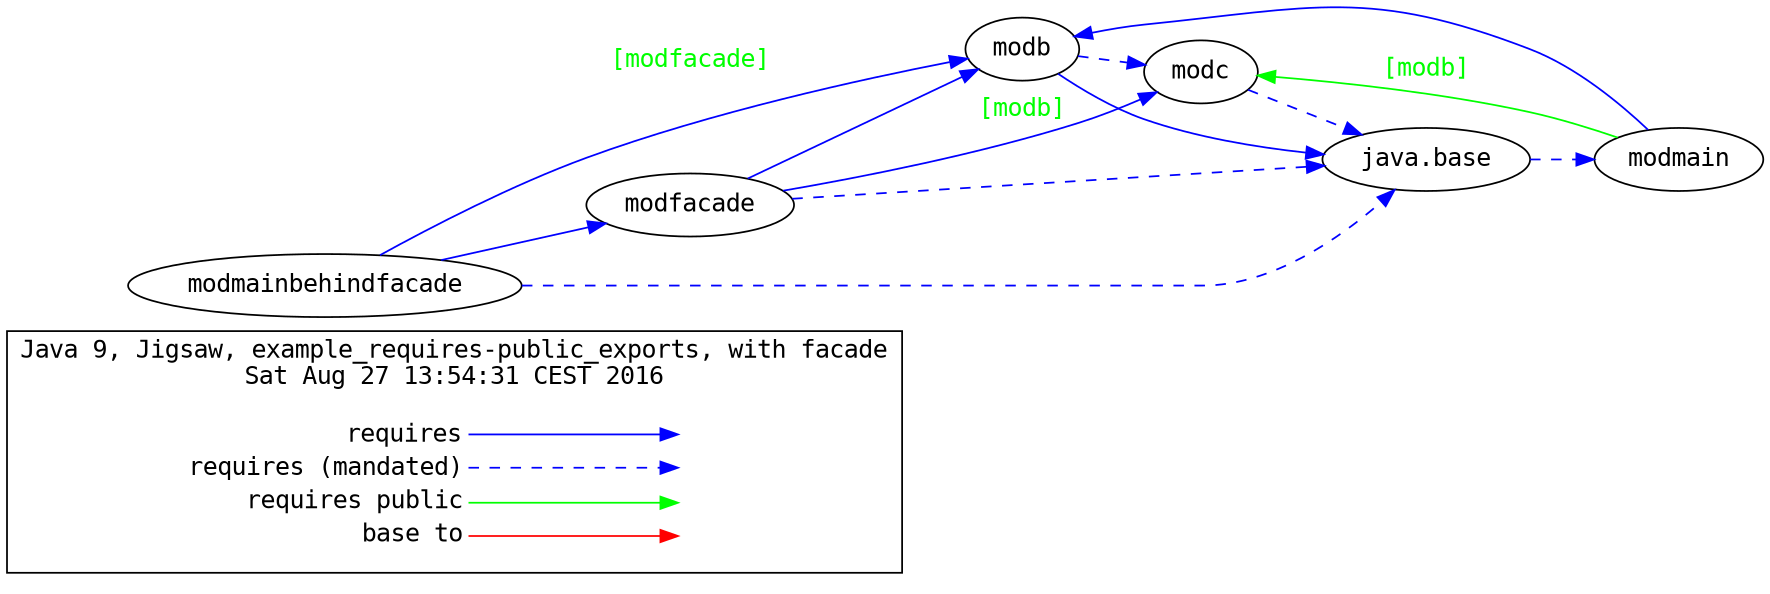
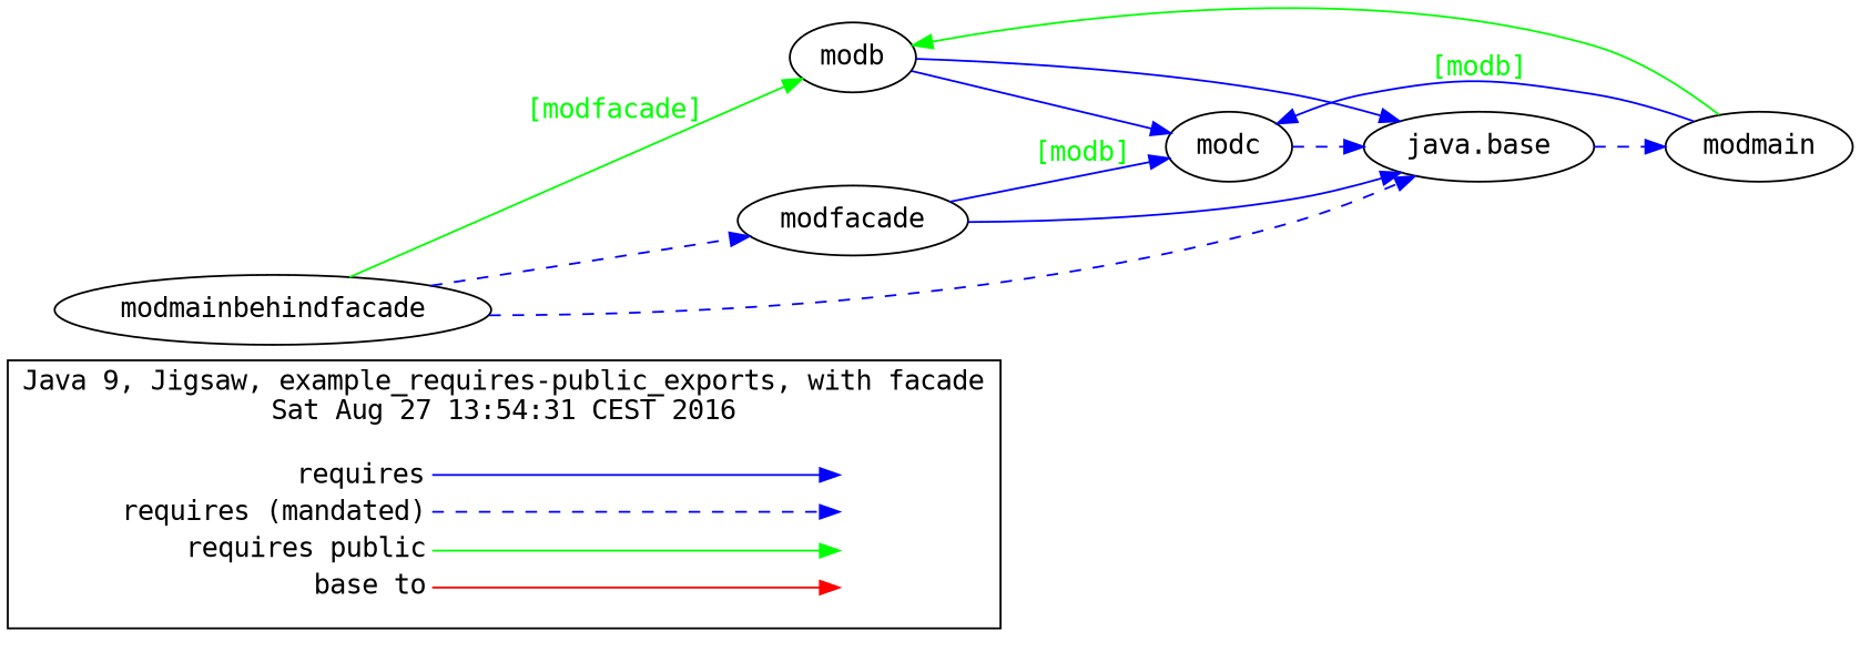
  digraph {
    rankdir=LR
    node [fontname=Consolas shape=ellipse]
    edge [color="#0000ff" fontcolor="#0000ff" fontname=Consolas weight=16]
    n1 [label=<<table border="0" cellpadding="2" cellspacing="0" cellborder="0">     <tr><td align="right" port="i1">requires</td></tr>     <tr><td align="right" port="i2">requires (mandated)</td></tr>     <tr><td align="right" port="i3">requires public</td></tr>     <tr><td align="right" port="i4">base to</td></tr>     </table>> shape=plaintext]
    n2 [label=<<table border="0" cellpadding="2" cellspacing="0" cellborder="0">     <tr><td port="i1">&nbsp;</td></tr>     <tr><td port="i2">&nbsp;</td></tr>     <tr><td port="i3">&nbsp;</td></tr>     <tr><td port="i4">&nbsp;</td></tr>     </table>> shape=plaintext]
    n3 [label=modb]
    n4 [label=modc]
    n5 [label="java.base"]
    n6 [label=modmain]
    n7 [label=modmainbehindfacade]
    n8 [label=modfacade]
    subgraph cluster_1 {
      fontname=Consolas
      label="Java 9, Jigsaw, example_requires-public_exports, with facade\nSat Aug 27 13:54:31 CEST 2016"
      n1
      n2
    }
    n1 -> n2 [color=BLUE headport="i1:w" tailport="i1:e" fontcolor="" fontname="" weight=""]
    n1 -> n2 [color=BLUE headport="i2:w" style=dashed tailport="i2:e" fontcolor="" fontname="" weight=""]
    n1 -> n2 [color=GREEN headport="i3:w" tailport="i3:e" fontcolor="" fontname="" weight=""]
    n1 -> n2 [color=RED headport="i4:w" tailport="i4:e" fontcolor="" fontname="" weight=""]
-   n3 -> n4 [weight=8 style=dashed]
+   n3 -> n4 [weight=8]
    n3 -> n5 [style=solid]
    n4 -> n5 [style=dashed]
    n5 -> n6 [style=dashed]
-   n6 -> n3 [weight=8]
-   n6 -> n4 [color="#00ff00" fontcolor="#00ff00" label="[modb]" weight=4]
-   n7 -> n3 [fontcolor="#00ff00" label="[modfacade]" weight=4]
+   n6 -> n3 [color="#00ff00" weight=8]
+   n6 -> n4 [color=BLUE fontcolor="#00ff00" label="[modb]" weight=4]
+   n7 -> n3 [color="#00ff00" fontcolor="#00ff00" label="[modfacade]" weight=4]
    n7 -> n5 [style=dashed]
-   n7 -> n8 [weight=8]
-   n8 -> n3 [weight=8]
+   n7 -> n8 [weight=8 style=dashed]
    n8 -> n4 [fontcolor="#00ff00" label="[modb]" weight=4]
-   n8 -> n5 [style=dashed]
+   n8 -> n5 [style=solid]
  }
